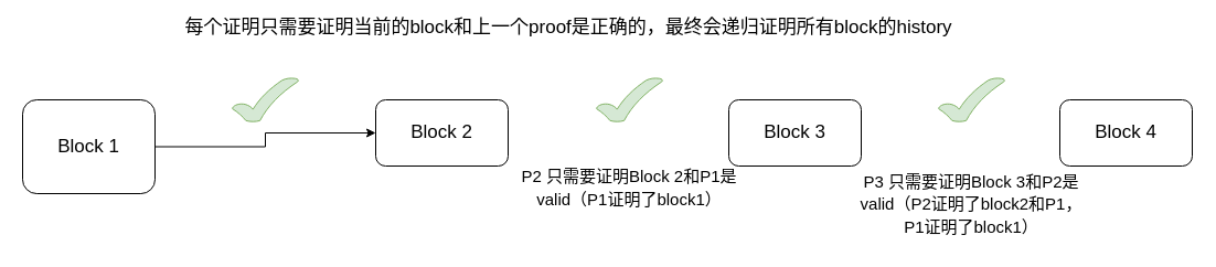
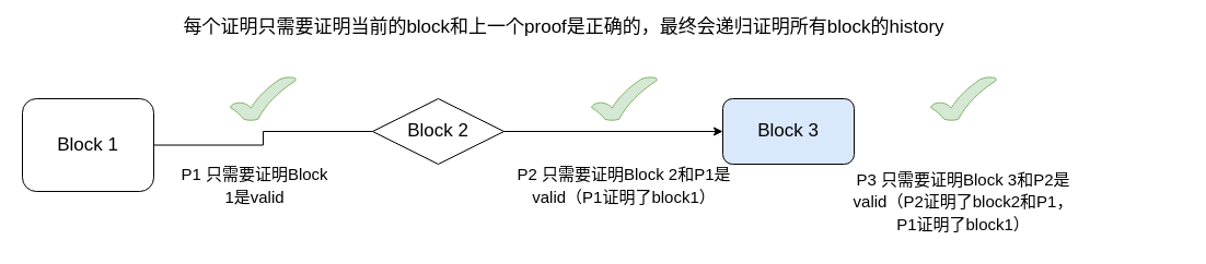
  <mxCell id="0" />
  <mxCell id="1" parent="0" />
- <mxCell id="2" value="" style="edgeStyle=orthogonalEdgeStyle;rounded=0;orthogonalLoop=1;jettySize=auto;html=1;fontSize=17;" edge="1" parent="1" source="3" target="5"><mxGeometry relative="1" as="geometry" /></mxCell>
+ <mxCell id="2" value="" style="edgeStyle=orthogonalEdgeStyle;rounded=0;orthogonalLoop=1;jettySize=auto;html=1;fontSize=17;endArrow=none;" edge="1" parent="1" source="3" target="5"><mxGeometry relative="1" as="geometry" /></mxCell>
  <mxCell id="3" value="&lt;font style=&quot;font-size: 17px;&quot;&gt;Block 1&lt;/font&gt;" style="rounded=1;whiteSpace=wrap;html=1;" vertex="1" parent="1"><mxGeometry x="20" y="90" width="120" height="85" as="geometry" /></mxCell>
- <mxCell id="5" value="&lt;font style=&quot;font-size: 17px;&quot;&gt;Block 2&lt;/font&gt;" style="whiteSpace=wrap;html=1;rounded=1;" vertex="1" parent="1"><mxGeometry x="340" y="90" width="120" height="60" as="geometry" /></mxCell>
- <mxCell id="6" value="&lt;font style=&quot;font-size: 17px;&quot;&gt;Block 3&lt;/font&gt;" style="whiteSpace=wrap;html=1;rounded=1;" vertex="1" parent="1"><mxGeometry x="660" y="90" width="120" height="60" as="geometry" /></mxCell>
- <mxCell id="7" value="&lt;font style=&quot;font-size: 17px;&quot;&gt;Block 4&lt;/font&gt;" style="whiteSpace=wrap;html=1;rounded=1;" vertex="1" parent="1"><mxGeometry x="960" y="90" width="120" height="60" as="geometry" /></mxCell>
+ <mxCell id="4" value="" style="edgeStyle=orthogonalEdgeStyle;rounded=0;orthogonalLoop=1;jettySize=auto;html=1;fontSize=17;" edge="1" parent="1" source="5" target="6"><mxGeometry relative="1" as="geometry" /></mxCell>
+ <mxCell id="5" value="&lt;font style=&quot;font-size: 17px;&quot;&gt;Block 2&lt;/font&gt;" style="rhombus;whiteSpace=wrap;html=1;" vertex="1" parent="1"><mxGeometry x="340" y="90" width="120" height="60" as="geometry" /></mxCell>
+ <mxCell id="6" value="&lt;font style=&quot;font-size: 17px;&quot;&gt;Block 3&lt;/font&gt;" style="whiteSpace=wrap;html=1;rounded=1;fillColor=#dae8fc;" vertex="1" parent="1"><mxGeometry x="660" y="90" width="120" height="60" as="geometry" /></mxCell>
  <mxCell id="8" value="" style="verticalLabelPosition=bottom;verticalAlign=top;html=1;shape=mxgraph.basic.tick;fontSize=17;fillColor=#d5e8d4;strokeColor=#82b366;" vertex="1" parent="1"><mxGeometry x="540" y="70" width="60" height="40" as="geometry" /></mxCell>
  <mxCell id="9" value="" style="verticalLabelPosition=bottom;verticalAlign=top;html=1;shape=mxgraph.basic.tick;fontSize=17;fillColor=#d5e8d4;strokeColor=#82b366;" vertex="1" parent="1"><mxGeometry x="210" y="70" width="60" height="40" as="geometry" /></mxCell>
  <mxCell id="10" value="" style="verticalLabelPosition=bottom;verticalAlign=top;html=1;shape=mxgraph.basic.tick;fontSize=17;fillColor=#d5e8d4;strokeColor=#82b366;" vertex="1" parent="1"><mxGeometry x="850" y="70" width="60" height="40" as="geometry" /></mxCell>
+ <mxCell id="11" value="&lt;font style=&quot;font-size: 15px;&quot;&gt;P1 只需要证明Block 1是valid&lt;/font&gt;" style="text;html=1;strokeColor=none;fillColor=none;align=center;verticalAlign=middle;whiteSpace=wrap;rounded=0;fontSize=17;" vertex="1" parent="1"><mxGeometry x="160" y="140" width="145" height="60" as="geometry" /></mxCell>
  <mxCell id="12" value="&lt;font style=&quot;font-size: 15px;&quot;&gt;P2&amp;nbsp;只需要证明Block 2和P1是valid（P1证明了block1）&lt;/font&gt;" style="text;html=1;strokeColor=none;fillColor=none;align=center;verticalAlign=middle;whiteSpace=wrap;rounded=0;fontSize=17;" vertex="1" parent="1"><mxGeometry x="465" y="135" width="210" height="70" as="geometry" /></mxCell>
  <mxCell id="13" value="&lt;font style=&quot;font-size: 15px;&quot;&gt;P3 只需要证明Block 3和P2是valid（P2证明了block2和P1，P1证明了block1）&lt;/font&gt;" style="text;html=1;strokeColor=none;fillColor=none;align=center;verticalAlign=middle;whiteSpace=wrap;rounded=0;fontSize=17;" vertex="1" parent="1"><mxGeometry x="775" y="150" width="210" height="70" as="geometry" /></mxCell>
  <mxCell id="14" value="&lt;font style=&quot;font-size: 17px;&quot;&gt;每个证明只需要证明当前的block和上一个proof是正确的，最终会递归证明所有block的history&lt;/font&gt;" style="text;html=1;strokeColor=none;fillColor=none;align=center;verticalAlign=middle;whiteSpace=wrap;rounded=0;fontSize=15;" vertex="1" parent="1"><mxGeometry x="145" y="20" width="740" height="10" as="geometry" /></mxCell>
